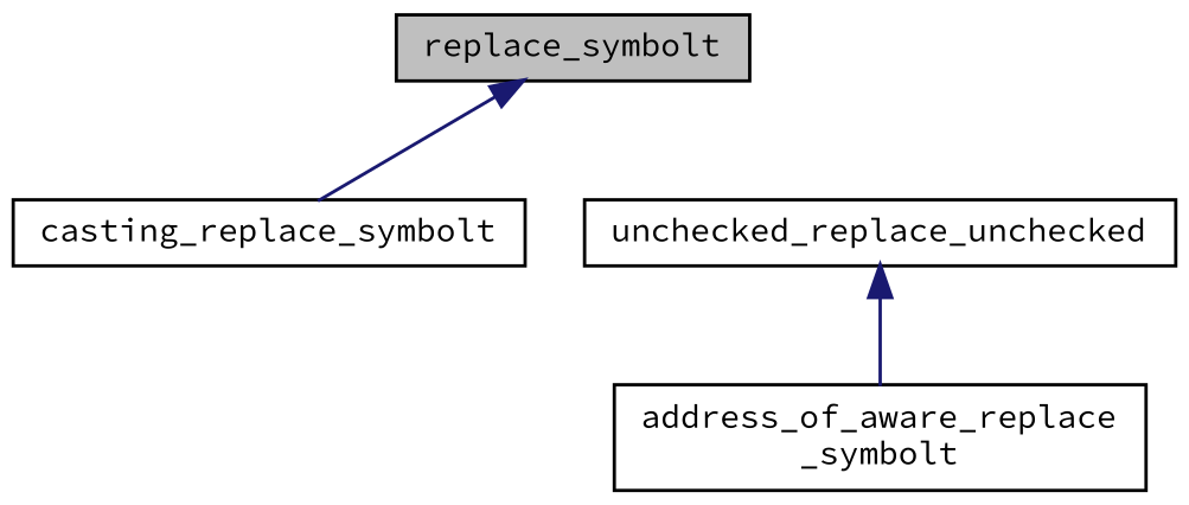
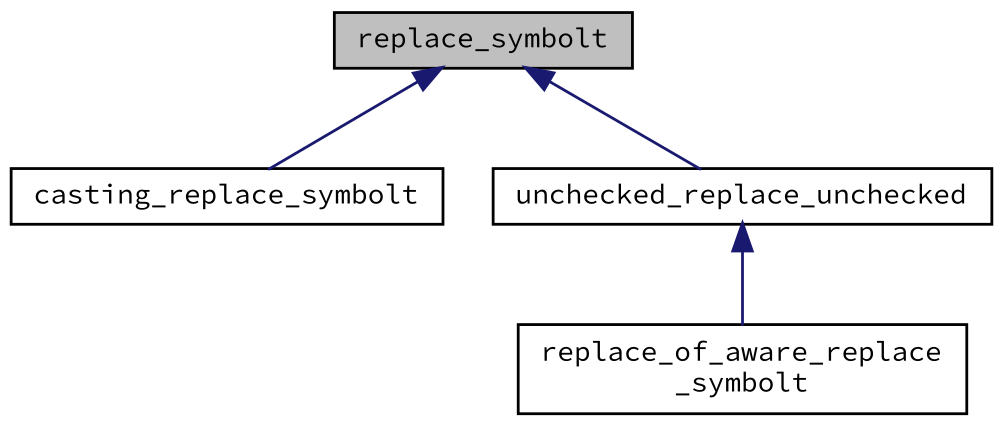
  digraph {
    fontname="Source Code Pro"
    node [color=black fontname="Source Code Pro" fontsize=10 shape=record]
    edge [color=midnightblue dir=back fontname="Source Code Pro" fontsize=10 labelfontname=Helvetica labelfontsize=10 style=solid]
    n1 [fillcolor=grey75 fontcolor=black height=0.2 label=replace_symbolt style=filled width=0.4]
    n2 [height=0.2 label=casting_replace_symbolt width=0.4]
    n3 [height=0.2 label=unchecked_replace_unchecked width=0.4]
-   n4 [height=0.2 label="address_of_aware_replace\l_symbolt" width=0.4]
+   n4 [height=0.2 label="replace_of_aware_replace\l_symbolt" width=0.4]
    n1 -> n2
+   n1 -> n3
    n3 -> n4
  }
